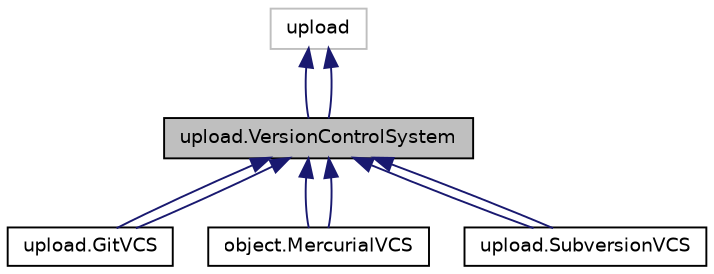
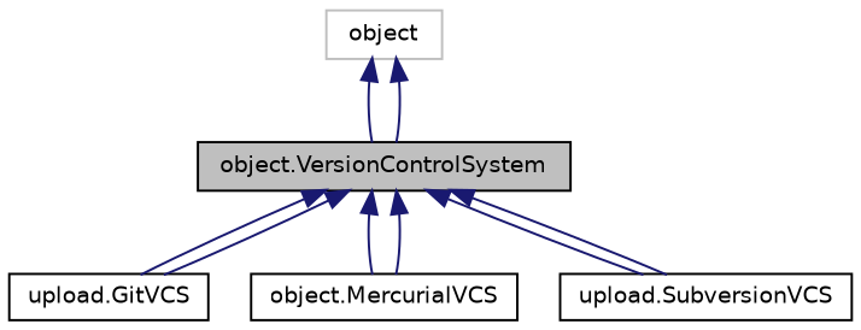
  digraph {
    node [color=black fillcolor=white fontname=Helvetica fontsize=10 shape=record style=filled]
    edge [color=midnightblue dir=back fontname=Helvetica fontsize=10 labelfontname=Helvetica labelfontsize=10 style=solid]
-   n1 [fillcolor=grey75 fontcolor=black height=0.2 label="upload.VersionControlSystem" width=0.4]
+   n1 [fillcolor=grey75 fontcolor=black height=0.2 label="object.VersionControlSystem" width=0.4]
    n2 [height=0.2 label="upload.GitVCS" width=0.4]
    n3 [height=0.2 label="object.MercurialVCS" width=0.4]
    n4 [height=0.2 label="upload.SubversionVCS" width=0.4]
-   n5 [color=grey75 height=0.2 label=upload width=0.4]
+   n5 [color=grey75 height=0.2 label=object width=0.4]
    n1 -> n2
    n1 -> n2
    n1 -> n3
    n1 -> n3
    n1 -> n4
    n1 -> n4
    n5 -> n1
    n5 -> n1
  }
